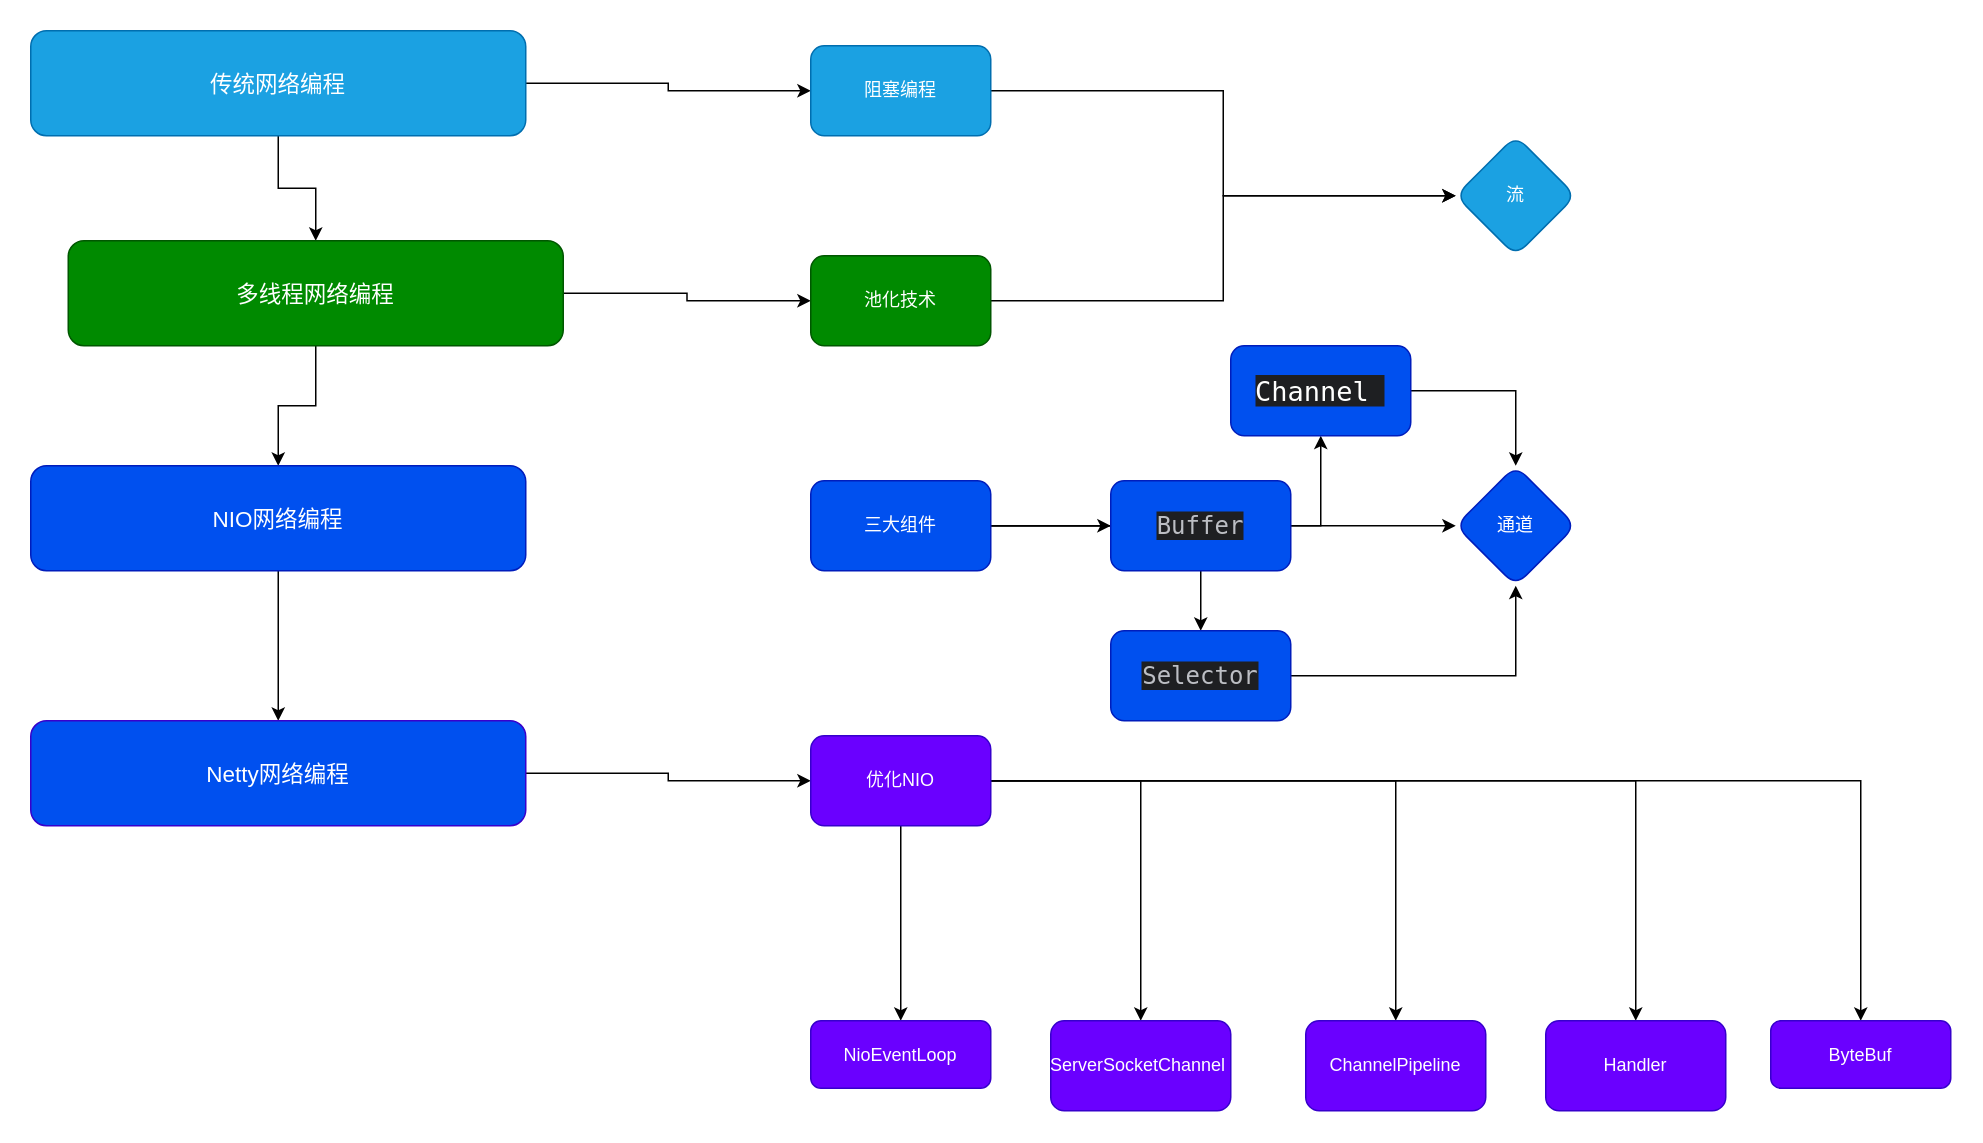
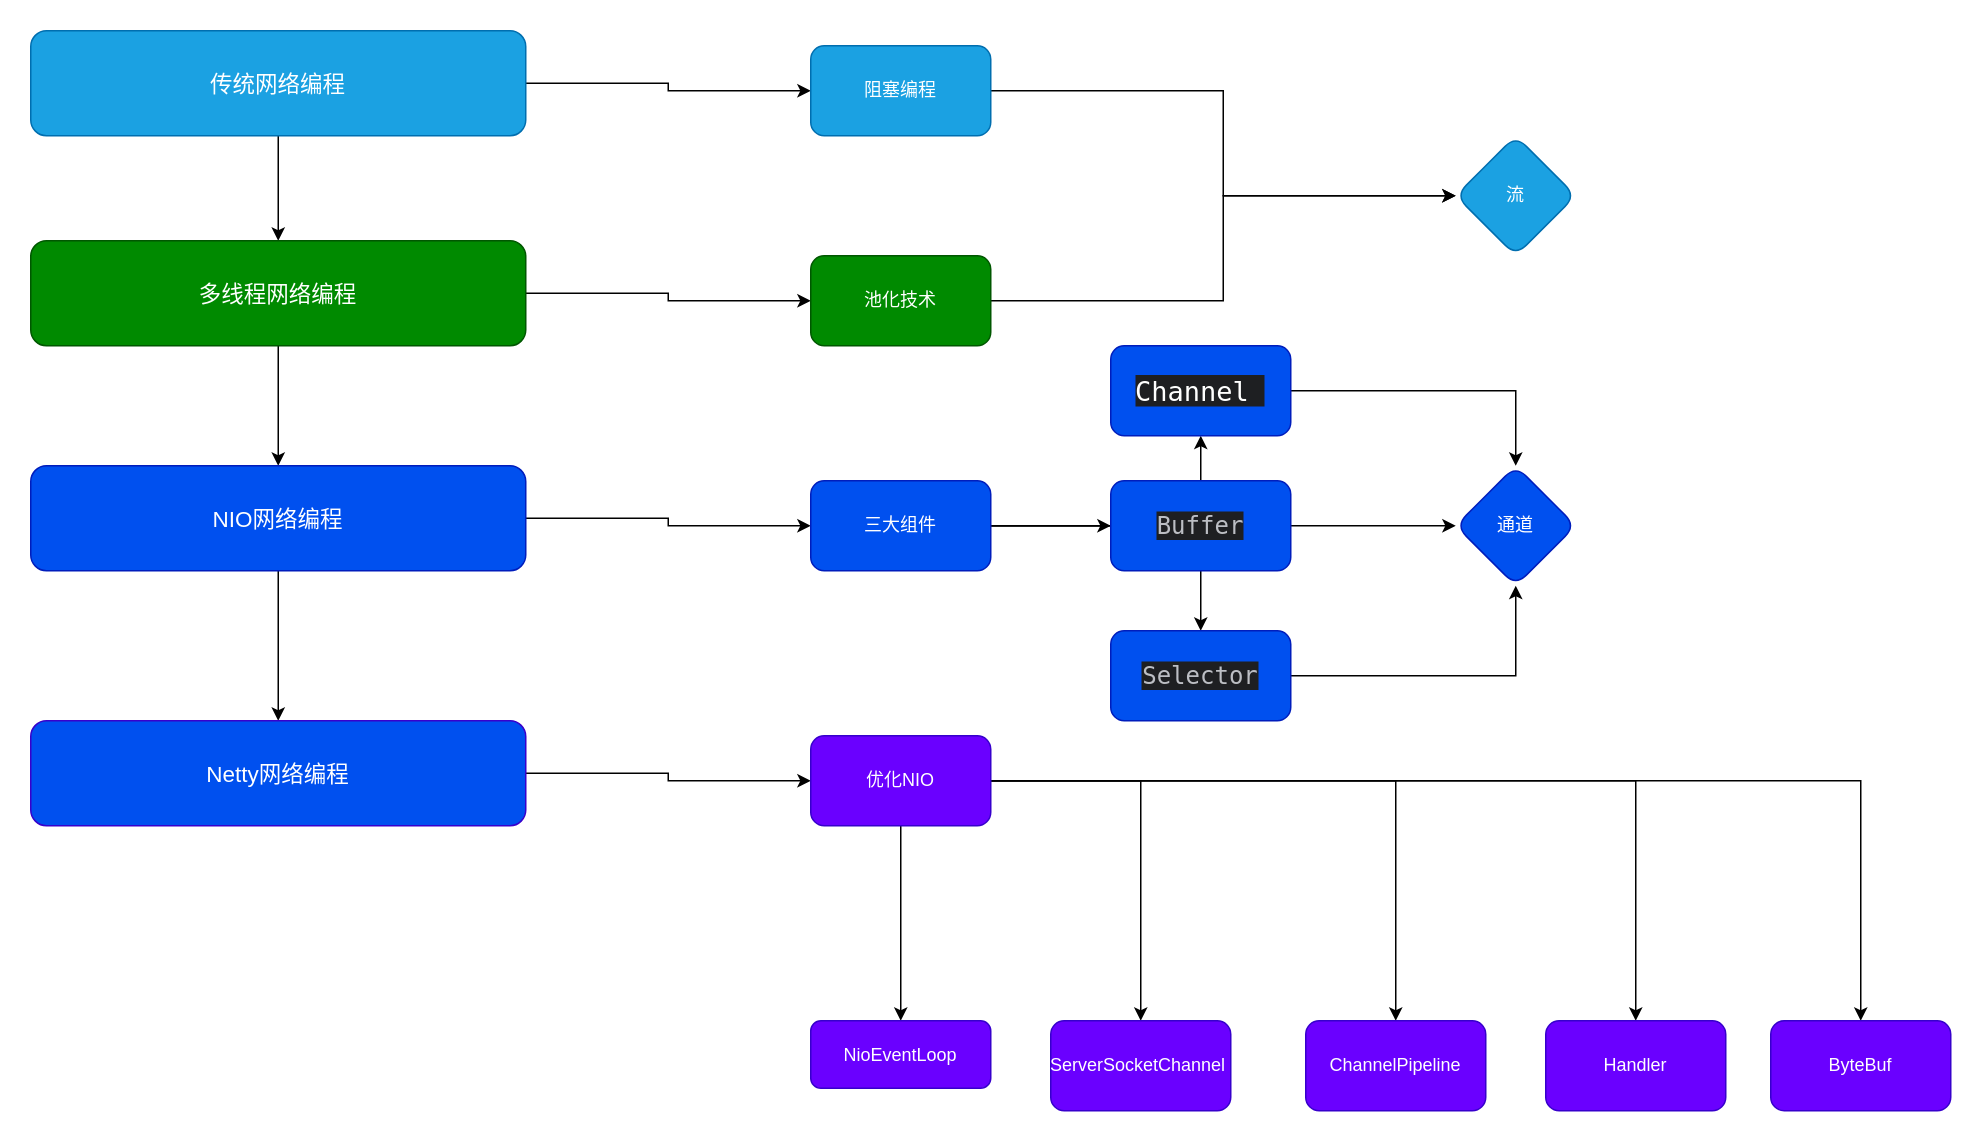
  <mxCell id="0" />
  <mxCell id="1" parent="0" />
  <mxCell id="2" value="" style="edgeStyle=orthogonalEdgeStyle;rounded=0;orthogonalLoop=1;jettySize=auto;html=1;" edge="1" parent="1" source="4" target="7"><mxGeometry relative="1" as="geometry" /></mxCell>
  <mxCell id="3" value="" style="edgeStyle=orthogonalEdgeStyle;rounded=0;orthogonalLoop=1;jettySize=auto;html=1;" edge="1" parent="1" source="4" target="14"><mxGeometry relative="1" as="geometry" /></mxCell>
  <mxCell id="4" value="&lt;font style=&quot;font-size: 15px;&quot;&gt;传统网络编程&lt;/font&gt;" style="rounded=1;whiteSpace=wrap;html=1;fillColor=#1ba1e2;strokeColor=#006EAF;fontColor=#ffffff;" vertex="1" parent="1"><mxGeometry x="20" y="20" width="330" height="70" as="geometry" /></mxCell>
  <mxCell id="5" value="" style="edgeStyle=orthogonalEdgeStyle;rounded=0;orthogonalLoop=1;jettySize=auto;html=1;" edge="1" parent="1" source="7" target="10"><mxGeometry relative="1" as="geometry" /></mxCell>
  <mxCell id="6" value="" style="edgeStyle=orthogonalEdgeStyle;rounded=0;orthogonalLoop=1;jettySize=auto;html=1;" edge="1" parent="1" source="7" target="16"><mxGeometry relative="1" as="geometry" /></mxCell>
- <mxCell id="7" value="&lt;font style=&quot;font-size: 15px;&quot;&gt;多线程网络编程&lt;/font&gt;" style="rounded=1;whiteSpace=wrap;html=1;fillColor=#008a00;strokeColor=#005700;fontColor=#ffffff;" vertex="1" parent="1"><mxGeometry x="45" y="160" width="330" height="70" as="geometry" /></mxCell>
+ <mxCell id="7" value="&lt;font style=&quot;font-size: 15px;&quot;&gt;多线程网络编程&lt;/font&gt;" style="rounded=1;whiteSpace=wrap;html=1;fillColor=#008a00;strokeColor=#005700;fontColor=#ffffff;" vertex="1" parent="1"><mxGeometry x="20" y="160" width="330" height="70" as="geometry" /></mxCell>
  <mxCell id="8" value="" style="edgeStyle=orthogonalEdgeStyle;rounded=0;orthogonalLoop=1;jettySize=auto;html=1;" edge="1" parent="1" source="10" target="12"><mxGeometry relative="1" as="geometry" /></mxCell>
+ <mxCell id="9" value="" style="edgeStyle=orthogonalEdgeStyle;rounded=0;orthogonalLoop=1;jettySize=auto;html=1;" edge="1" parent="1" source="10" target="20"><mxGeometry relative="1" as="geometry" /></mxCell>
  <mxCell id="10" value="&lt;font style=&quot;font-size: 15px;&quot;&gt;NIO网络编程&lt;/font&gt;" style="rounded=1;whiteSpace=wrap;html=1;fillColor=#0050ef;strokeColor=#001DBC;fontColor=#ffffff;" vertex="1" parent="1"><mxGeometry x="20" y="310" width="330" height="70" as="geometry" /></mxCell>
  <mxCell id="11" value="" style="edgeStyle=orthogonalEdgeStyle;rounded=0;orthogonalLoop=1;jettySize=auto;html=1;" edge="1" parent="1" source="12" target="26"><mxGeometry relative="1" as="geometry" /></mxCell>
  <mxCell id="12" value="&lt;font style=&quot;font-size: 15px;&quot;&gt;Netty网络编程&lt;/font&gt;" style="rounded=1;whiteSpace=wrap;html=1;fillColor=#0050ef;strokeColor=#3700CC;fontColor=#ffffff;" vertex="1" parent="1"><mxGeometry x="20" y="480" width="330" height="70" as="geometry" /></mxCell>
  <mxCell id="13" value="" style="edgeStyle=orthogonalEdgeStyle;rounded=0;orthogonalLoop=1;jettySize=auto;html=1;" edge="1" parent="1" source="14" target="33"><mxGeometry relative="1" as="geometry" /></mxCell>
  <mxCell id="14" value="阻塞编程" style="whiteSpace=wrap;html=1;fillColor=#1ba1e2;strokeColor=#006EAF;fontColor=#ffffff;rounded=1;" vertex="1" parent="1"><mxGeometry x="540" y="30" width="120" height="60" as="geometry" /></mxCell>
  <mxCell id="15" value="" style="edgeStyle=orthogonalEdgeStyle;rounded=0;orthogonalLoop=1;jettySize=auto;html=1;" edge="1" parent="1" source="16" target="33"><mxGeometry relative="1" as="geometry" /></mxCell>
  <mxCell id="16" value="池化技术" style="whiteSpace=wrap;html=1;fillColor=#008a00;strokeColor=#005700;fontColor=#ffffff;rounded=1;" vertex="1" parent="1"><mxGeometry x="540" y="170" width="120" height="60" as="geometry" /></mxCell>
  <mxCell id="17" value="" style="edgeStyle=orthogonalEdgeStyle;rounded=0;orthogonalLoop=1;jettySize=auto;html=1;" edge="1" parent="1" source="20" target="28"><mxGeometry relative="1" as="geometry" /></mxCell>
  <mxCell id="18" value="" style="edgeStyle=orthogonalEdgeStyle;rounded=0;orthogonalLoop=1;jettySize=auto;html=1;" edge="1" parent="1" source="20" target="30"><mxGeometry relative="1" as="geometry" /></mxCell>
  <mxCell id="19" value="" style="edgeStyle=orthogonalEdgeStyle;rounded=0;orthogonalLoop=1;jettySize=auto;html=1;" edge="1" parent="1" source="20" target="32"><mxGeometry relative="1" as="geometry" /></mxCell>
  <mxCell id="20" value="三大组件" style="whiteSpace=wrap;html=1;fillColor=#0050ef;strokeColor=#001DBC;fontColor=#ffffff;rounded=1;" vertex="1" parent="1"><mxGeometry x="540" y="320" width="120" height="60" as="geometry" /></mxCell>
  <mxCell id="21" value="" style="edgeStyle=orthogonalEdgeStyle;rounded=0;orthogonalLoop=1;jettySize=auto;html=1;" edge="1" parent="1" source="26" target="35"><mxGeometry relative="1" as="geometry" /></mxCell>
  <mxCell id="22" value="" style="edgeStyle=orthogonalEdgeStyle;rounded=0;orthogonalLoop=1;jettySize=auto;html=1;" edge="1" parent="1" source="26" target="36"><mxGeometry relative="1" as="geometry" /></mxCell>
  <mxCell id="23" value="" style="edgeStyle=orthogonalEdgeStyle;rounded=0;orthogonalLoop=1;jettySize=auto;html=1;" edge="1" parent="1" source="26" target="37"><mxGeometry relative="1" as="geometry" /></mxCell>
  <mxCell id="24" value="" style="edgeStyle=orthogonalEdgeStyle;rounded=0;orthogonalLoop=1;jettySize=auto;html=1;" edge="1" parent="1" source="26" target="38"><mxGeometry relative="1" as="geometry" /></mxCell>
  <mxCell id="25" value="" style="edgeStyle=orthogonalEdgeStyle;rounded=0;orthogonalLoop=1;jettySize=auto;html=1;" edge="1" parent="1" source="26" target="40"><mxGeometry relative="1" as="geometry" /></mxCell>
  <mxCell id="26" value="优化NIO" style="whiteSpace=wrap;html=1;fillColor=#6a00ff;strokeColor=#3700CC;fontColor=#ffffff;rounded=1;" vertex="1" parent="1"><mxGeometry x="540" y="490" width="120" height="60" as="geometry" /></mxCell>
  <mxCell id="27" value="" style="edgeStyle=orthogonalEdgeStyle;rounded=0;orthogonalLoop=1;jettySize=auto;html=1;" edge="1" parent="1" source="28" target="34"><mxGeometry relative="1" as="geometry" /></mxCell>
- <mxCell id="28" value="&lt;div style=&quot;background-color: rgb(30, 31, 34);&quot;&gt;&lt;pre style=&quot;font-family: &amp;quot;JetBrains Mono&amp;quot;, monospace;&quot;&gt;&lt;font style=&quot;font-size: 18px;&quot;&gt;Channel &lt;/font&gt;&lt;/pre&gt;&lt;/div&gt;" style="whiteSpace=wrap;html=1;fillColor=#0050ef;strokeColor=#001DBC;fontColor=#ffffff;rounded=1;" vertex="1" parent="1"><mxGeometry x="820" y="230" width="120" height="60" as="geometry" /></mxCell>
+ <mxCell id="28" value="&lt;div style=&quot;background-color: rgb(30, 31, 34);&quot;&gt;&lt;pre style=&quot;font-family: &amp;quot;JetBrains Mono&amp;quot;, monospace;&quot;&gt;&lt;font style=&quot;font-size: 18px;&quot;&gt;Channel &lt;/font&gt;&lt;/pre&gt;&lt;/div&gt;" style="whiteSpace=wrap;html=1;fillColor=#0050ef;strokeColor=#001DBC;fontColor=#ffffff;rounded=1;" vertex="1" parent="1"><mxGeometry x="740" y="230" width="120" height="60" as="geometry" /></mxCell>
  <mxCell id="29" value="" style="edgeStyle=orthogonalEdgeStyle;rounded=0;orthogonalLoop=1;jettySize=auto;html=1;" edge="1" parent="1" source="30" target="34"><mxGeometry relative="1" as="geometry" /></mxCell>
  <mxCell id="30" value="&lt;div style=&quot;background-color:#1e1f22;color:#bcbec4&quot;&gt;&lt;pre style=&quot;font-family:'JetBrains Mono',monospace;font-size:12.0pt;&quot;&gt;Selector&lt;/pre&gt;&lt;/div&gt;" style="whiteSpace=wrap;html=1;fillColor=#0050ef;strokeColor=#001DBC;fontColor=#ffffff;rounded=1;" vertex="1" parent="1"><mxGeometry x="740" y="420" width="120" height="60" as="geometry" /></mxCell>
  <mxCell id="31" value="" style="edgeStyle=orthogonalEdgeStyle;rounded=0;orthogonalLoop=1;jettySize=auto;html=1;" edge="1" parent="1" source="32" target="34"><mxGeometry relative="1" as="geometry" /></mxCell>
  <mxCell id="32" value="&lt;div style=&quot;background-color:#1e1f22;color:#bcbec4&quot;&gt;&lt;pre style=&quot;font-family:'JetBrains Mono',monospace;font-size:12.0pt;&quot;&gt;Buffer&lt;/pre&gt;&lt;/div&gt;" style="whiteSpace=wrap;html=1;fillColor=#0050ef;strokeColor=#001DBC;fontColor=#ffffff;rounded=1;" vertex="1" parent="1"><mxGeometry x="740" y="320" width="120" height="60" as="geometry" /></mxCell>
  <mxCell id="33" value="流" style="rhombus;whiteSpace=wrap;html=1;fillColor=#1ba1e2;strokeColor=#006EAF;fontColor=#ffffff;rounded=1;" vertex="1" parent="1"><mxGeometry x="970" y="90" width="80" height="80" as="geometry" /></mxCell>
  <mxCell id="34" value="通道" style="rhombus;whiteSpace=wrap;html=1;fillColor=#0050ef;strokeColor=#001DBC;fontColor=#ffffff;rounded=1;" vertex="1" parent="1"><mxGeometry x="970" y="310" width="80" height="80" as="geometry" /></mxCell>
  <mxCell id="35" value="ServerSocketChannel&amp;nbsp;" style="whiteSpace=wrap;html=1;fillColor=#6a00ff;strokeColor=#3700CC;fontColor=#ffffff;rounded=1;" vertex="1" parent="1"><mxGeometry x="700" y="680" width="120" height="60" as="geometry" /></mxCell>
  <mxCell id="36" value="ChannelPipeline" style="whiteSpace=wrap;html=1;fillColor=#6a00ff;strokeColor=#3700CC;fontColor=#ffffff;rounded=1;" vertex="1" parent="1"><mxGeometry x="870" y="680" width="120" height="60" as="geometry" /></mxCell>
  <mxCell id="37" value="Handler" style="whiteSpace=wrap;html=1;fillColor=#6a00ff;strokeColor=#3700CC;fontColor=#ffffff;rounded=1;" vertex="1" parent="1"><mxGeometry x="1030" y="680" width="120" height="60" as="geometry" /></mxCell>
  <mxCell id="38" value="NioEventLoop" style="whiteSpace=wrap;html=1;fillColor=#6a00ff;strokeColor=#3700CC;fontColor=#ffffff;rounded=1;" vertex="1" parent="1"><mxGeometry x="540" y="680" width="120" height="45" as="geometry" /></mxCell>
  <mxCell id="39" style="edgeStyle=orthogonalEdgeStyle;rounded=0;orthogonalLoop=1;jettySize=auto;html=1;exitX=0.5;exitY=1;exitDx=0;exitDy=0;" edge="1" parent="1" source="35" target="35"><mxGeometry relative="1" as="geometry" /></mxCell>
- <mxCell id="40" value="ByteBuf" style="whiteSpace=wrap;html=1;fillColor=#6a00ff;strokeColor=#3700CC;fontColor=#ffffff;rounded=1;" vertex="1" parent="1"><mxGeometry x="1180" y="680" width="120" height="45" as="geometry" /></mxCell>
+ <mxCell id="40" value="ByteBuf" style="whiteSpace=wrap;html=1;fillColor=#6a00ff;strokeColor=#3700CC;fontColor=#ffffff;rounded=1;" vertex="1" parent="1"><mxGeometry x="1180" y="680" width="120" height="60" as="geometry" /></mxCell>
